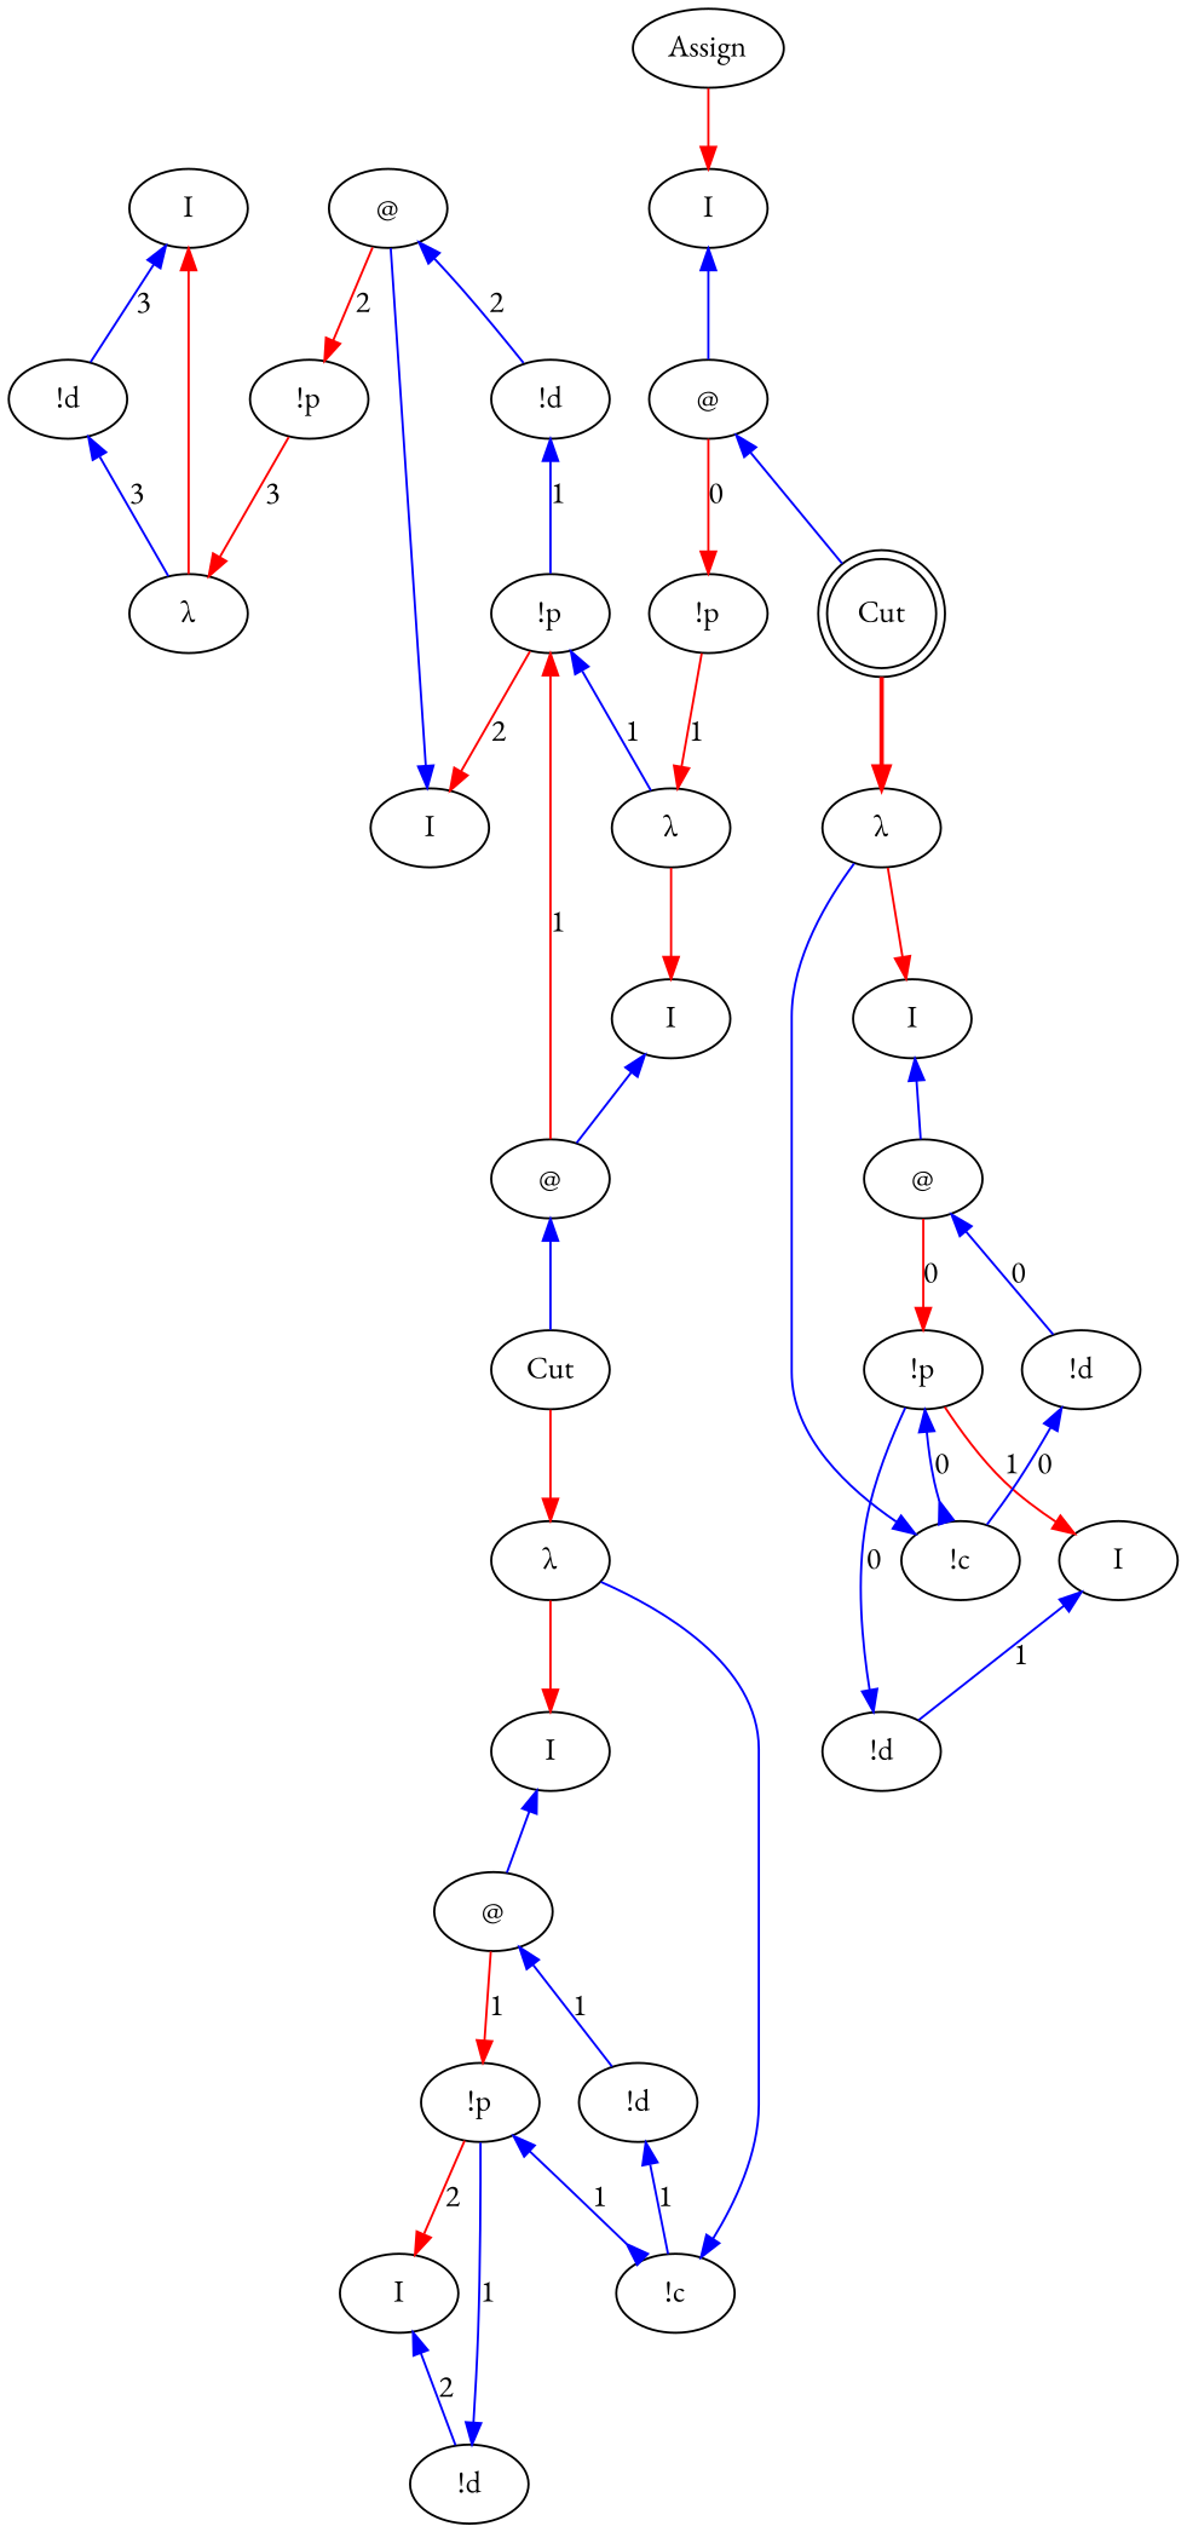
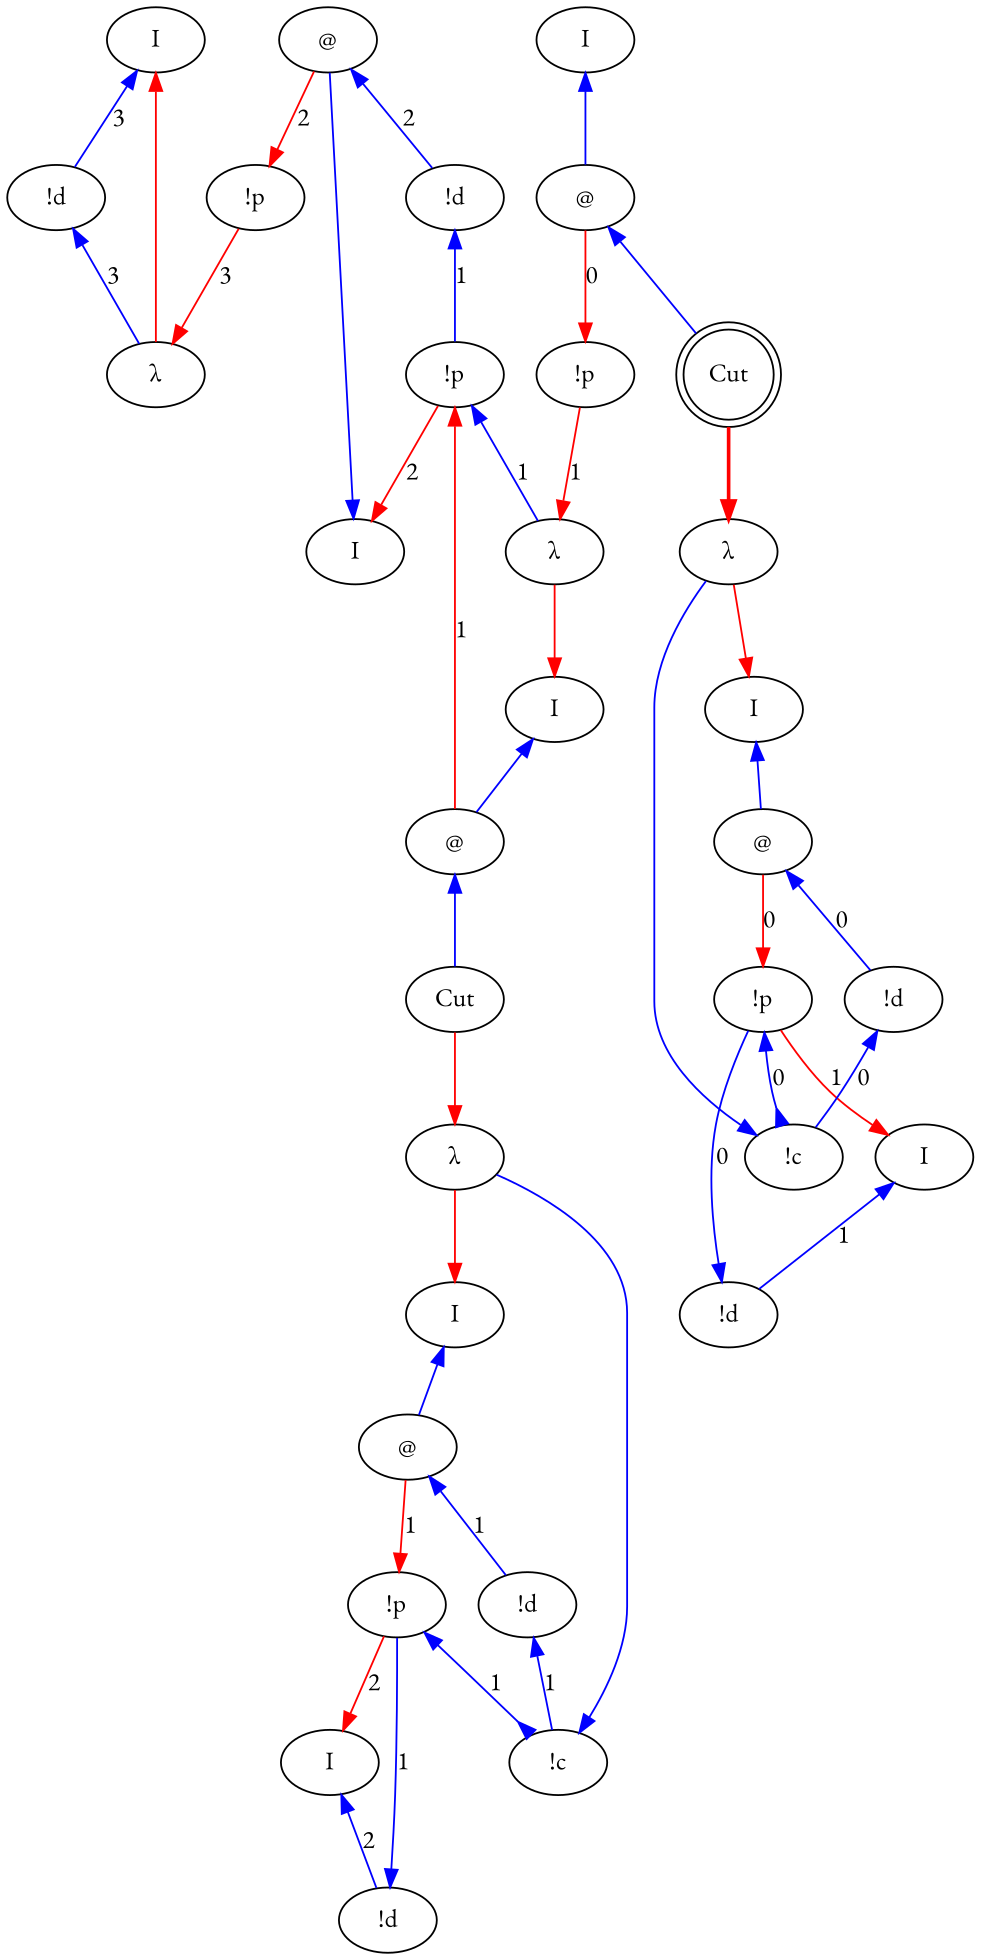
  digraph {
    rankdir=TB
    fontname="EB Garamond"
    node [fontname="EB Garamond"]
    edge [arrowhead=none arrowtail=normal color=blue dir=both weight=1 fontname="EB Garamond"]
    n1 [label=I]
    n2 [label="!d"]
    n3 [label="λ"]
    n4 [label="!p"]
    n5 [label=I]
    n6 [label="@"]
    n7 [label="!d"]
    n8 [label="!p"]
    n9 [label="λ"]
    n10 [label=I]
    n11 [label="@"]
    n12 [label=Cut]
    n13 [label=I]
    n14 [label="!d"]
    n15 [label="!p"]
    n16 [label="!c"]
    n17 [label=I]
    n18 [label="@"]
    n19 [label="!d"]
    n20 [label="λ"]
    n21 [label="!p"]
    n22 [label=I]
    n23 [label="@"]
    n24 [label=Cut shape=doublecircle]
    n25 [label=I]
    n26 [label="!d"]
    n27 [label="!p"]
    n28 [label="!c"]
    n29 [label=I]
    n30 [label="@"]
    n31 [label="!d"]
    n32 [label="λ"]
-   n33 [label=Assign]
    n1 -> n2 [label=3]
    n2 -> n3 [label=3]
    n3 -> n1 [arrowhead=normal arrowtail=none color=red weight=2]
    n4 -> n3 [arrowhead=normal arrowtail=none color=red label=3 weight=2]
    n5 -> n6
    n6 -> n4 [arrowhead=normal arrowtail=none color=red label=2 weight=2]
    n6 -> n7 [label=2]
    n7 -> n8 [label=1]
    n8 -> n5 [arrowhead=normal arrowtail=none color=red label=2 weight=2]
    n8 -> n9 [label=1]
    n9 -> n10 [arrowhead=normal arrowtail=none color=red weight=2]
    n10 -> n11
    n11 -> n8 [arrowhead=normal arrowtail=none color=red label=1 weight=2]
    n11 -> n12
    n12 -> n20 [arrowhead=normal arrowtail=none color=red weight=2]
    n13 -> n14 [label=2]
    n14 -> n15 [label=1]
    n15 -> n13 [arrowhead=normal arrowtail=none color=red label=2 weight=2]
    n15 -> n16 [arrowhead=inv label=1]
    n16 -> n20
    n17 -> n18
    n18 -> n15 [arrowhead=normal arrowtail=none color=red label=1 weight=2]
    n18 -> n19 [label=1]
    n19 -> n16 [label=1]
    n20 -> n17 [arrowhead=normal arrowtail=none color=red weight=2]
    n21 -> n9 [arrowhead=normal arrowtail=none color=red label=1 weight=2]
    n22 -> n23
    n23 -> n21 [arrowhead=normal arrowtail=none color=red label=0 weight=2]
    n23 -> n24
    n24 -> n32 [arrowhead=normal arrowtail=none color=red penwidth=2 weight=2]
    n25 -> n26 [label=1]
    n26 -> n27 [label=0]
    n27 -> n25 [arrowhead=normal arrowtail=none color=red label=1 weight=2]
    n27 -> n28 [arrowhead=inv label=0]
    n28 -> n32
    n29 -> n30
    n30 -> n27 [arrowhead=normal arrowtail=none color=red label=0 weight=2]
    n30 -> n31 [label=0]
    n31 -> n28 [label=0]
    n32 -> n29 [arrowhead=normal arrowtail=none color=red weight=2]
-   n33 -> n22 [arrowhead=normal arrowtail=none color=red weight=2]
  }
